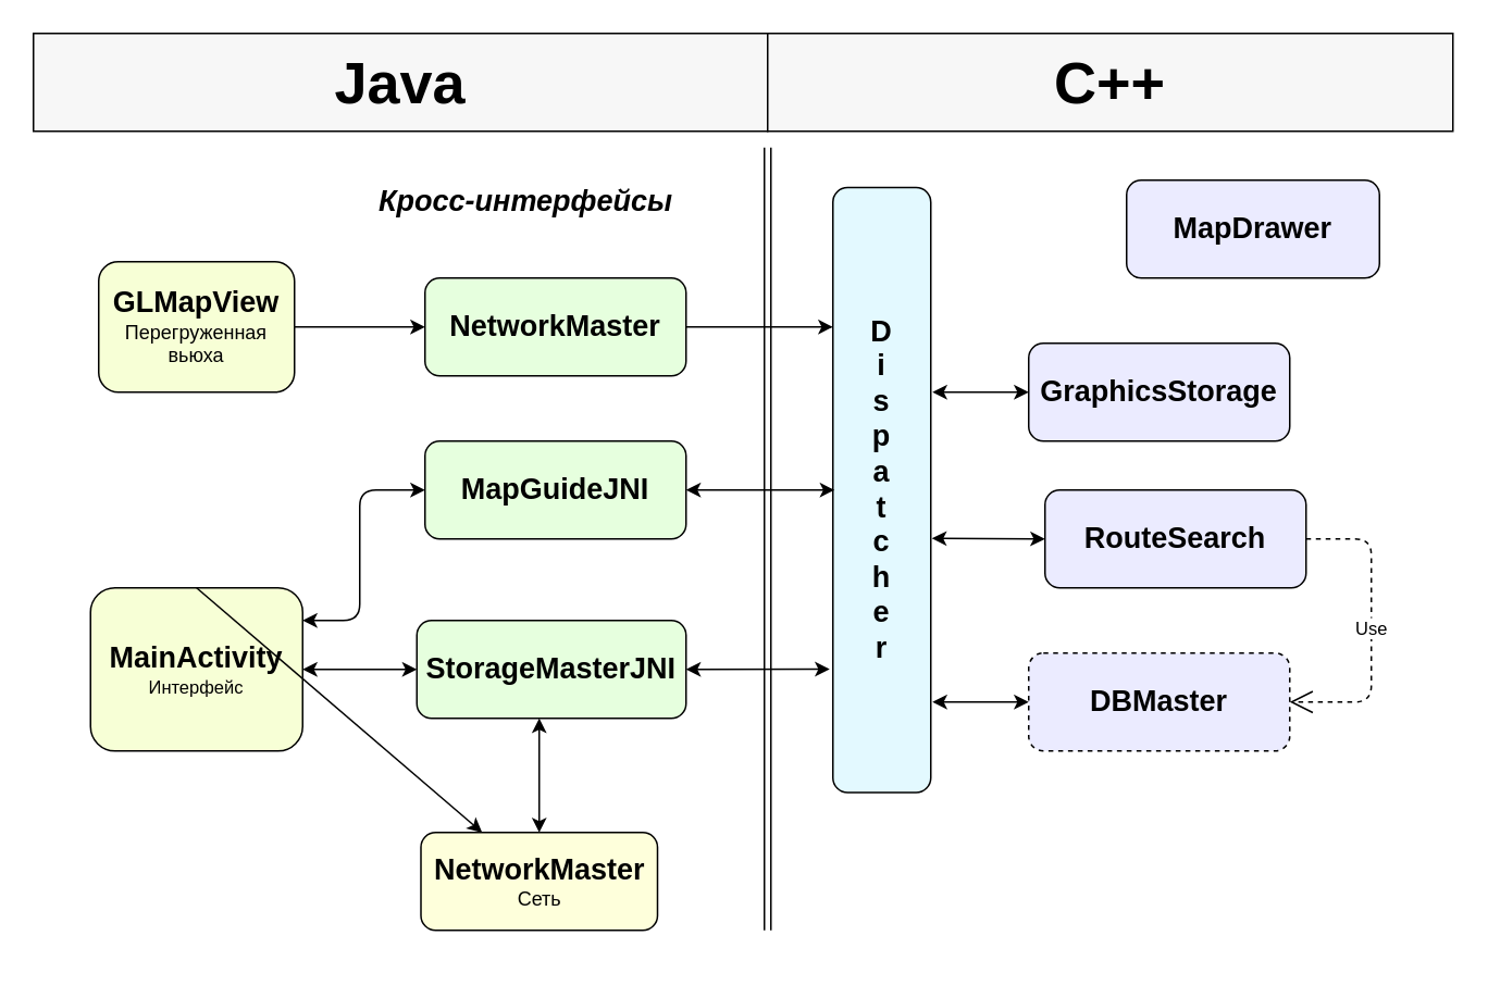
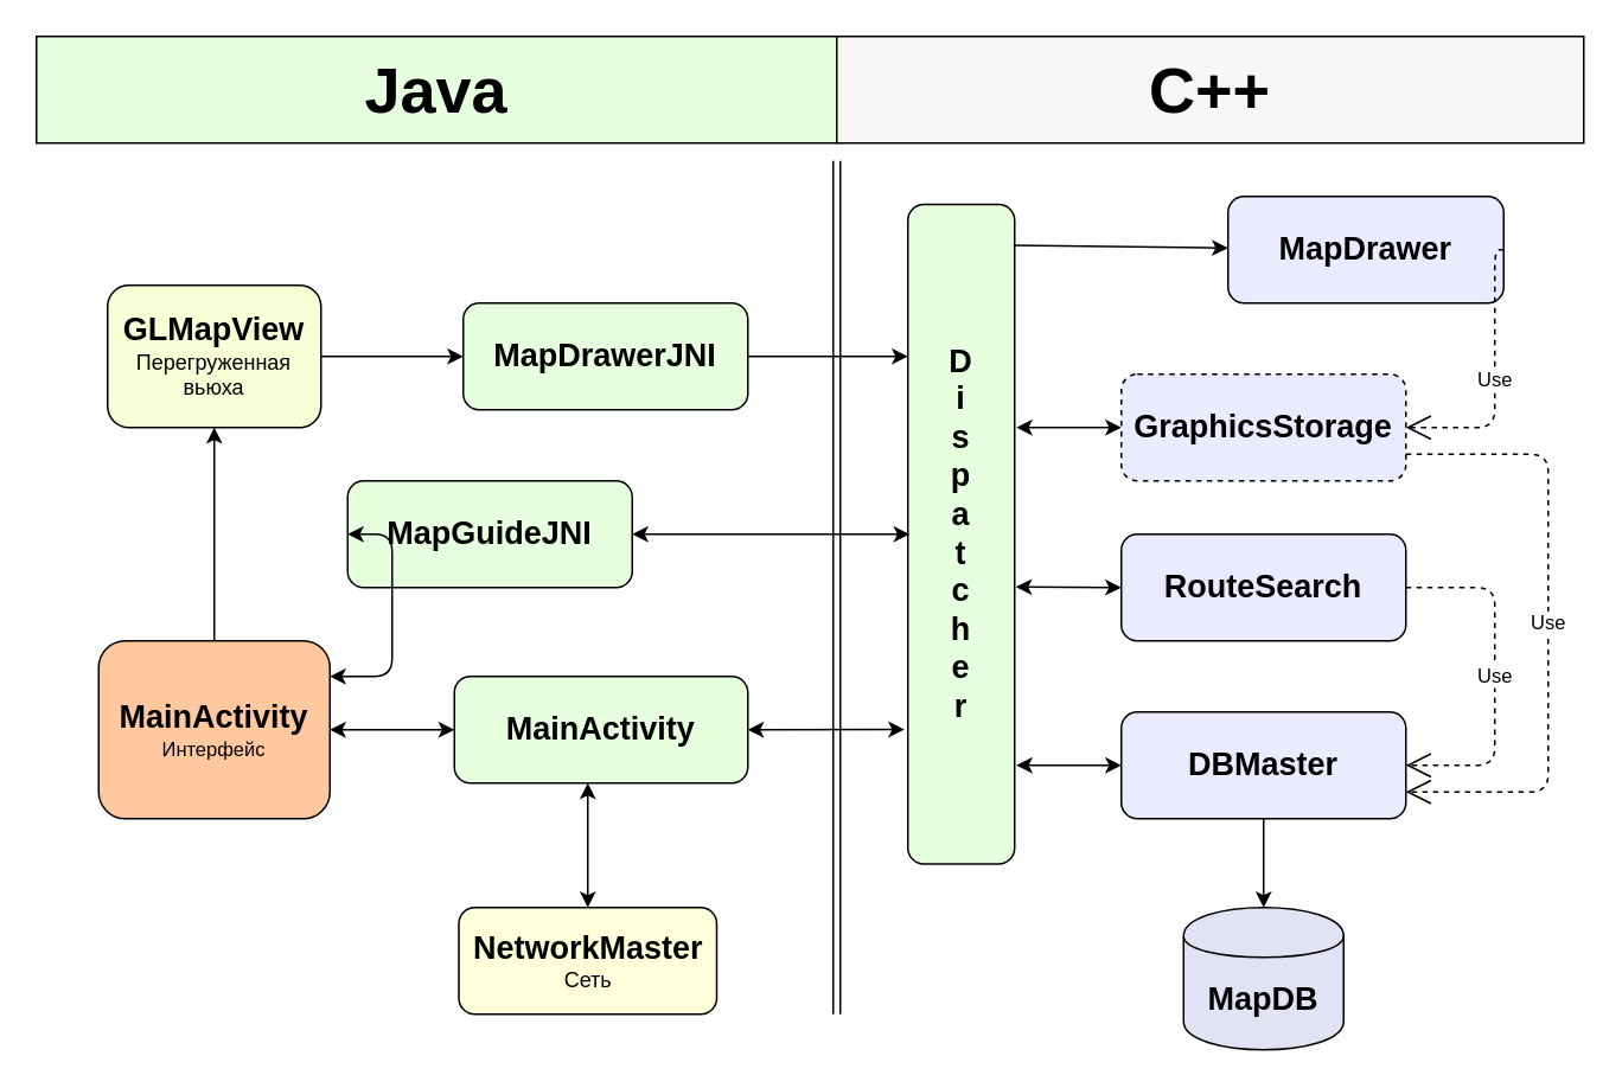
  <mxCell id="0" />
  <mxCell id="1" parent="0" />
- <mxCell id="2" value="&lt;font&gt;&lt;b&gt;&lt;font style=&quot;font-size: 18px&quot;&gt;MainActivity&lt;/font&gt;&lt;/b&gt;&lt;br&gt;&lt;font style=&quot;font-size: 11px&quot;&gt;Интерфейс&lt;/font&gt;&lt;br&gt;&lt;/font&gt;" style="rounded=1;whiteSpace=wrap;html=1;fillColor=#f7ffd6;" vertex="1" parent="1"><mxGeometry x="55" y="360" width="130" height="100" as="geometry" /></mxCell>
+ <mxCell id="2" value="&lt;font&gt;&lt;b&gt;&lt;font style=&quot;font-size: 18px&quot;&gt;MainActivity&lt;/font&gt;&lt;/b&gt;&lt;br&gt;&lt;font style=&quot;font-size: 11px&quot;&gt;Интерфейс&lt;/font&gt;&lt;br&gt;&lt;/font&gt;" style="rounded=1;whiteSpace=wrap;html=1;fillColor=#FFC89E;" vertex="1" parent="1"><mxGeometry x="55" y="360" width="130" height="100" as="geometry" /></mxCell>
  <mxCell id="3" value="" style="shape=link;html=1;" edge="1" parent="1"><mxGeometry width="50" height="50" relative="1" as="geometry"><mxPoint x="470" y="570" as="sourcePoint" /><mxPoint x="470" y="90" as="targetPoint" /></mxGeometry></mxCell>
- <mxCell id="4" value="&lt;font style=&quot;font-size: 18px&quot;&gt;&lt;b&gt;NetworkMaster&lt;/b&gt;&lt;/font&gt;" style="rounded=1;whiteSpace=wrap;html=1;fillColor=#E6FFDE;" vertex="1" parent="1"><mxGeometry x="260" y="170" width="160" height="60" as="geometry" /></mxCell>
- <mxCell id="5" value="&lt;font style=&quot;font-size: 18px&quot;&gt;&lt;b&gt;StorageMasterJNI&lt;/b&gt;&lt;/font&gt;" style="rounded=1;whiteSpace=wrap;html=1;fillColor=#E6FFDE;" vertex="1" parent="1"><mxGeometry x="255" y="380" width="165" height="60" as="geometry" /></mxCell>
- <mxCell id="6" value="&lt;font style=&quot;font-size: 18px&quot;&gt;&lt;b&gt;MapGuideJNI&lt;/b&gt;&lt;/font&gt;" style="rounded=1;whiteSpace=wrap;html=1;fillColor=#E6FFDE;" vertex="1" parent="1"><mxGeometry x="260" y="270" width="160" height="60" as="geometry" /></mxCell>
+ <mxCell id="4" value="&lt;font style=&quot;font-size: 18px&quot;&gt;&lt;b&gt;MapDrawerJNI&lt;/b&gt;&lt;/font&gt;" style="rounded=1;whiteSpace=wrap;html=1;fillColor=#E6FFDE;" vertex="1" parent="1"><mxGeometry x="260" y="170" width="160" height="60" as="geometry" /></mxCell>
+ <mxCell id="5" value="&lt;font style=&quot;font-size: 18px&quot;&gt;&lt;b&gt;MainActivity&lt;/b&gt;&lt;/font&gt;" style="rounded=1;whiteSpace=wrap;html=1;fillColor=#E6FFDE;" vertex="1" parent="1"><mxGeometry x="255" y="380" width="165" height="60" as="geometry" /></mxCell>
+ <mxCell id="6" value="&lt;font style=&quot;font-size: 18px&quot;&gt;&lt;b&gt;MapGuideJNI&lt;/b&gt;&lt;/font&gt;" style="rounded=1;whiteSpace=wrap;html=1;fillColor=#E6FFDE;" vertex="1" parent="1"><mxGeometry x="195" y="270" width="160" height="60" as="geometry" /></mxCell>
  <mxCell id="7" value="" style="endArrow=classic;startArrow=classic;html=1;entryX=0;entryY=0.5;entryDx=0;entryDy=0;" edge="1" parent="1" target="6"><mxGeometry width="50" height="50" relative="1" as="geometry"><mxPoint x="185" y="380" as="sourcePoint" /><mxPoint x="260" y="450" as="targetPoint" /><Array as="points"><mxPoint x="220" y="380" /><mxPoint x="220" y="300" /></Array></mxGeometry></mxCell>
  <mxCell id="8" value="" style="endArrow=classic;startArrow=classic;html=1;entryX=0;entryY=0.5;entryDx=0;entryDy=0;exitX=1;exitY=0.5;exitDx=0;exitDy=0;" edge="1" parent="1" source="2" target="5"><mxGeometry width="50" height="50" relative="1" as="geometry"><mxPoint x="140" y="400" as="sourcePoint" /><mxPoint x="210" y="270" as="targetPoint" /></mxGeometry></mxCell>
  <mxCell id="9" value="&lt;font&gt;&lt;b&gt;&lt;font style=&quot;font-size: 18px&quot;&gt;NetworkMaster&lt;/font&gt;&lt;/b&gt;&lt;br&gt;&lt;font style=&quot;font-size: 12px&quot;&gt;Сеть&lt;/font&gt;&lt;br&gt;&lt;/font&gt;" style="rounded=1;whiteSpace=wrap;html=1;fillColor=#FEFFDB;" vertex="1" parent="1"><mxGeometry x="257.5" y="510" width="145" height="60" as="geometry" /></mxCell>
  <mxCell id="10" value="" style="endArrow=classic;startArrow=classic;html=1;" edge="1" parent="1"><mxGeometry width="50" height="50" relative="1" as="geometry"><mxPoint x="330" y="510" as="sourcePoint" /><mxPoint x="330" y="440" as="targetPoint" /></mxGeometry></mxCell>
  <mxCell id="11" value="&lt;font&gt;&lt;span style=&quot;font-weight: bold&quot;&gt;&lt;font style=&quot;font-size: 18px&quot;&gt;GLMapView&lt;/font&gt;&lt;/span&gt;&lt;br&gt;&lt;font style=&quot;font-size: 12px&quot;&gt;П&lt;font&gt;ерегруженная вьюха&lt;/font&gt;&lt;/font&gt;&lt;br&gt;&lt;/font&gt;" style="rounded=1;whiteSpace=wrap;html=1;fillColor=#F7FFD6;" vertex="1" parent="1"><mxGeometry x="60" y="160" width="120" height="80" as="geometry" /></mxCell>
- <mxCell id="12" value="" style="endArrow=classic;html=1;exitX=0.5;exitY=0;exitDx=0;exitDy=0;" edge="1" parent="1" source="2" target="9"><mxGeometry width="50" height="50" relative="1" as="geometry"><mxPoint x="80" y="360" as="sourcePoint" /><mxPoint x="0" y="270" as="targetPoint" /></mxGeometry></mxCell>
+ <mxCell id="12" value="" style="endArrow=classic;html=1;entryX=0.5;entryY=1;entryDx=0;entryDy=0;exitX=0.5;exitY=0;exitDx=0;exitDy=0;" edge="1" parent="1" source="2" target="11"><mxGeometry width="50" height="50" relative="1" as="geometry"><mxPoint x="80" y="360" as="sourcePoint" /><mxPoint x="0" y="270" as="targetPoint" /></mxGeometry></mxCell>
  <mxCell id="13" value="" style="endArrow=classic;html=1;entryX=0;entryY=0.5;entryDx=0;entryDy=0;" edge="1" parent="1" target="4"><mxGeometry width="50" height="50" relative="1" as="geometry"><mxPoint x="180" y="200" as="sourcePoint" /><mxPoint x="240" y="170" as="targetPoint" /></mxGeometry></mxCell>
- <mxCell id="14" value="&lt;font style=&quot;font-size: 18px&quot;&gt;&lt;b&gt;&lt;font&gt;D&lt;br&gt;&lt;/font&gt;i&lt;br&gt;s&lt;br&gt;p&lt;br&gt;a&lt;br&gt;t&lt;br&gt;c&lt;br&gt;h&lt;br&gt;e&lt;br&gt;r&lt;/b&gt;&lt;/font&gt;&lt;br&gt;" style="rounded=1;whiteSpace=wrap;html=1;fillColor=#E3F9FF;" vertex="1" parent="1"><mxGeometry x="510" y="114.5" width="60" height="371" as="geometry" /></mxCell>
+ <mxCell id="14" value="&lt;font style=&quot;font-size: 18px&quot;&gt;&lt;b&gt;&lt;font&gt;D&lt;br&gt;&lt;/font&gt;i&lt;br&gt;s&lt;br&gt;p&lt;br&gt;a&lt;br&gt;t&lt;br&gt;c&lt;br&gt;h&lt;br&gt;e&lt;br&gt;r&lt;/b&gt;&lt;/font&gt;&lt;br&gt;" style="rounded=1;whiteSpace=wrap;html=1;fillColor=#e6ffde;" vertex="1" parent="1"><mxGeometry x="510" y="114.5" width="60" height="371" as="geometry" /></mxCell>
  <mxCell id="15" value="" style="endArrow=classic;startArrow=classic;html=1;exitX=1;exitY=0.5;exitDx=0;exitDy=0;" edge="1" parent="1" source="6"><mxGeometry width="50" height="50" relative="1" as="geometry"><mxPoint x="440" y="240" as="sourcePoint" /><mxPoint x="511" y="300" as="targetPoint" /></mxGeometry></mxCell>
  <mxCell id="16" value="" style="endArrow=classic;startArrow=classic;html=1;exitX=1;exitY=0.5;exitDx=0;exitDy=0;entryX=-0.033;entryY=0.796;entryDx=0;entryDy=0;entryPerimeter=0;" edge="1" parent="1" source="5" target="14"><mxGeometry width="50" height="50" relative="1" as="geometry"><mxPoint x="460" y="440" as="sourcePoint" /><mxPoint x="510" y="390" as="targetPoint" /></mxGeometry></mxCell>
  <mxCell id="17" value="" style="endArrow=classic;html=1;exitX=1;exitY=0.5;exitDx=0;exitDy=0;" edge="1" parent="1" source="4"><mxGeometry width="50" height="50" relative="1" as="geometry"><mxPoint x="450" y="240" as="sourcePoint" /><mxPoint x="510" y="200" as="targetPoint" /></mxGeometry></mxCell>
- <mxCell id="18" value="&lt;font&gt;&lt;font style=&quot;font-size: 18px&quot;&gt;&lt;b&gt;DBMaster&lt;/b&gt;&lt;/font&gt;&lt;br&gt;&lt;/font&gt;" style="rounded=1;whiteSpace=wrap;html=1;fillColor=#EBEBFF;dashed=1;" vertex="1" parent="1"><mxGeometry x="630" y="400" width="160" height="60" as="geometry" /></mxCell>
- <mxCell id="21" value="&lt;font style=&quot;font-size: 18px&quot;&gt;&lt;b&gt;RouteSearch&lt;/b&gt;&lt;/font&gt;" style="rounded=1;whiteSpace=wrap;html=1;fillColor=#EBEBFF;" vertex="1" parent="1"><mxGeometry x="640" y="300" width="160" height="60" as="geometry" /></mxCell>
+ <mxCell id="18" value="&lt;font&gt;&lt;font style=&quot;font-size: 18px&quot;&gt;&lt;b&gt;DBMaster&lt;/b&gt;&lt;/font&gt;&lt;br&gt;&lt;/font&gt;" style="rounded=1;whiteSpace=wrap;html=1;fillColor=#EBEBFF;" vertex="1" parent="1"><mxGeometry x="630" y="400" width="160" height="60" as="geometry" /></mxCell>
+ <mxCell id="19" value="&lt;font style=&quot;font-size: 18px&quot;&gt;&lt;b&gt;MapDB&lt;/b&gt;&lt;/font&gt;" style="shape=cylinder;whiteSpace=wrap;html=1;boundedLbl=1;backgroundOutline=1;fillColor=#E2E2F5;" vertex="1" parent="1"><mxGeometry x="665" y="510" width="90" height="80" as="geometry" /></mxCell>
+ <mxCell id="20" value="" style="endArrow=classic;html=1;exitX=0.5;exitY=1;exitDx=0;exitDy=0;" edge="1" parent="1" source="18" target="19"><mxGeometry width="50" height="50" relative="1" as="geometry"><mxPoint x="650" y="520" as="sourcePoint" /><mxPoint x="700" y="470" as="targetPoint" /></mxGeometry></mxCell>
+ <mxCell id="21" value="&lt;font style=&quot;font-size: 18px&quot;&gt;&lt;b&gt;RouteSearch&lt;/b&gt;&lt;/font&gt;" style="rounded=1;whiteSpace=wrap;html=1;fillColor=#EBEBFF;" vertex="1" parent="1"><mxGeometry x="630" y="300" width="160" height="60" as="geometry" /></mxCell>
  <mxCell id="22" value="&lt;font style=&quot;font-size: 18px&quot;&gt;&lt;b&gt;MapDrawer&lt;/b&gt;&lt;/font&gt;" style="rounded=1;whiteSpace=wrap;html=1;fillColor=#EBEBFF;" vertex="1" parent="1"><mxGeometry x="690" y="110" width="155" height="60" as="geometry" /></mxCell>
- <mxCell id="23" value="&lt;font style=&quot;font-size: 18px&quot;&gt;&lt;b&gt;GraphicsStorage&lt;/b&gt;&lt;/font&gt;" style="rounded=1;whiteSpace=wrap;html=1;fillColor=#EBEBFF;" vertex="1" parent="1"><mxGeometry x="630" width="160" height="60" as="geometry" y="210" /></mxCell>
+ <mxCell id="23" value="&lt;font style=&quot;font-size: 18px&quot;&gt;&lt;b&gt;GraphicsStorage&lt;/b&gt;&lt;/font&gt;" style="rounded=1;whiteSpace=wrap;html=1;fillColor=#EBEBFF;dashed=1;" vertex="1" parent="1"><mxGeometry x="630" width="160" height="60" as="geometry" y="210" /></mxCell>
  <mxCell id="24" value="" style="endArrow=classic;startArrow=classic;html=1;entryX=0;entryY=0.5;entryDx=0;entryDy=0;" edge="1" parent="1" target="18"><mxGeometry width="50" height="50" relative="1" as="geometry"><mxPoint x="571" y="430" as="sourcePoint" /><mxPoint x="640" y="460" as="targetPoint" /></mxGeometry></mxCell>
  <mxCell id="25" value="" style="endArrow=classic;startArrow=classic;html=1;exitX=1.011;exitY=0.58;exitDx=0;exitDy=0;entryX=0;entryY=0.5;entryDx=0;entryDy=0;exitPerimeter=0;" edge="1" parent="1" source="14" target="21"><mxGeometry width="50" height="50" relative="1" as="geometry"><mxPoint x="610" y="330" as="sourcePoint" /><mxPoint x="660" y="280" as="targetPoint" /></mxGeometry></mxCell>
  <mxCell id="26" value="" style="endArrow=classic;startArrow=classic;html=1;entryX=0;entryY=0.5;entryDx=0;entryDy=0;" edge="1" parent="1" target="23"><mxGeometry width="50" height="50" relative="1" as="geometry"><mxPoint x="571" y="240" as="sourcePoint" /><mxPoint x="660" y="208" as="targetPoint" /></mxGeometry></mxCell>
+ <mxCell id="27" value="" style="endArrow=classic;html=1;exitX=0.989;exitY=0.062;exitDx=0;exitDy=0;exitPerimeter=0;" edge="1" parent="1" source="14" target="22"><mxGeometry width="50" height="50" relative="1" as="geometry"><mxPoint x="570" y="130" as="sourcePoint" /><mxPoint x="660" y="90" as="targetPoint" /></mxGeometry></mxCell>
  <mxCell id="28" value="Use" style="endArrow=open;endSize=12;dashed=1;html=1;entryX=1;entryY=0.5;entryDx=0;entryDy=0;exitX=1;exitY=0.5;exitDx=0;exitDy=0;" edge="1" parent="1" source="21" target="18"><mxGeometry width="160" relative="1" as="geometry"><mxPoint x="890" y="220" as="sourcePoint" /><mxPoint x="800" y="430" as="targetPoint" /><Array as="points"><mxPoint x="840" y="330" /><mxPoint x="840" y="430" /></Array></mxGeometry></mxCell>
- <mxCell id="31" value="&lt;font style=&quot;font-size: 18px&quot;&gt;&lt;b&gt;&lt;i&gt;Кросс-интерфейсы&lt;/i&gt;&lt;/b&gt;&lt;/font&gt;" style="text;html=1;resizable=0;points=[];autosize=1;align=left;verticalAlign=top;spacingTop=-4;" vertex="1" parent="1"><mxGeometry x="230" y="110" width="200" height="20" as="geometry" /></mxCell>
- <mxCell id="32" value="&lt;b&gt;&lt;font style=&quot;font-size: 36px&quot;&gt;Java&lt;/font&gt;&lt;/b&gt;" style="rounded=0;whiteSpace=wrap;html=1;fillColor=#F7F7F7;" vertex="1" parent="1"><mxGeometry y="20" width="450" height="60" as="geometry" x="20" /></mxCell>
+ <mxCell id="29" value="Use" style="endArrow=open;endSize=12;dashed=1;html=1;exitX=1;exitY=0.5;exitDx=0;exitDy=0;entryX=1;entryY=0.5;entryDx=0;entryDy=0;" edge="1" parent="1" source="22" target="23"><mxGeometry width="160" relative="1" as="geometry"><mxPoint x="850" y="140" as="sourcePoint" /><mxPoint x="1010" y="140" as="targetPoint" /><Array as="points"><mxPoint x="840" y="140" /><mxPoint x="840" y="240" /></Array></mxGeometry></mxCell>
+ <mxCell id="30" value="Use" style="endArrow=open;endSize=12;dashed=1;html=1;exitX=1;exitY=0.75;exitDx=0;exitDy=0;entryX=1;entryY=0.75;entryDx=0;entryDy=0;" edge="1" parent="1" source="23" target="18"><mxGeometry width="160" relative="1" as="geometry"><mxPoint x="920" y="270" as="sourcePoint" /><mxPoint x="1080" y="270" as="targetPoint" /><Array as="points"><mxPoint x="870" y="255" /><mxPoint x="870" y="445" /></Array></mxGeometry></mxCell>
+ <mxCell id="32" value="&lt;b&gt;&lt;font style=&quot;font-size: 36px&quot;&gt;Java&lt;/font&gt;&lt;/b&gt;" style="rounded=0;whiteSpace=wrap;html=1;fillColor=#e6ffde;" vertex="1" parent="1"><mxGeometry y="20" width="450" height="60" as="geometry" x="20" /></mxCell>
  <mxCell id="33" value="&lt;font style=&quot;font-size: 36px&quot;&gt;&lt;b&gt;C++&lt;/b&gt;&lt;/font&gt;" style="rounded=0;whiteSpace=wrap;html=1;fillColor=#F7F7F7;" vertex="1" parent="1"><mxGeometry x="470" y="20" width="420" height="60" as="geometry" /></mxCell>
